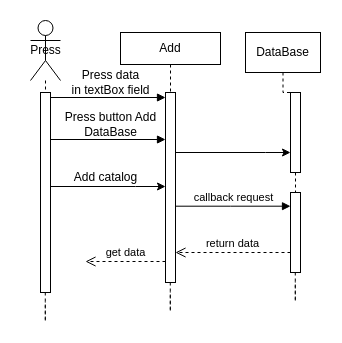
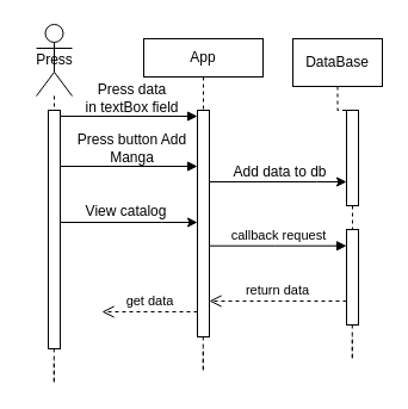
  <mxCell id="0" />
  <mxCell id="1" parent="0" />
  <mxCell id="2" style="edgeStyle=orthogonalEdgeStyle;rounded=0;orthogonalLoop=1;jettySize=auto;html=1;endArrow=none;endFill=0;dashed=1;" parent="1" source="3" target="6" edge="1"><mxGeometry relative="1" as="geometry"><Array as="points"><mxPoint x="45" y="132" /><mxPoint x="45" y="132" /></Array></mxGeometry></mxCell>
  <mxCell id="3" value="" style="shape=umlActor;verticalLabelPosition=bottom;verticalAlign=top;html=1;outlineConnect=0;" parent="1" vertex="1"><mxGeometry x="30" y="20" width="30" height="60" as="geometry" /></mxCell>
  <mxCell id="4" style="edgeStyle=orthogonalEdgeStyle;rounded=0;orthogonalLoop=1;jettySize=auto;html=1;curved=0;endArrow=block;endFill=1;" parent="1" edge="1"><mxGeometry relative="1" as="geometry"><mxPoint x="50" y="139" as="sourcePoint" /><mxPoint x="165" y="139" as="targetPoint" /></mxGeometry></mxCell>
  <mxCell id="5" style="edgeStyle=orthogonalEdgeStyle;rounded=0;orthogonalLoop=1;jettySize=auto;html=1;curved=0;" parent="1" edge="1"><mxGeometry relative="1" as="geometry"><mxPoint x="50" y="186" as="sourcePoint" /><mxPoint x="165" y="186" as="targetPoint" /><Array as="points"><mxPoint x="135" y="186" /><mxPoint x="135" y="186" /></Array></mxGeometry></mxCell>
  <mxCell id="6" value="" style="html=1;points=[[0,0,0,0,5],[0,1,0,0,-5],[1,0,0,0,5],[1,1,0,0,-5]];perimeter=orthogonalPerimeter;outlineConnect=0;targetShapes=umlLifeline;portConstraint=eastwest;newEdgeStyle={&quot;curved&quot;:0,&quot;rounded&quot;:0};" parent="1" vertex="1"><mxGeometry x="40" y="92" width="10" height="200" as="geometry" /></mxCell>
  <mxCell id="7" value="Press" style="text;html=1;align=center;verticalAlign=middle;resizable=0;points=[];autosize=1;strokeColor=none;fillColor=none;" parent="1" vertex="1"><mxGeometry x="20" y="35" width="50" height="30" as="geometry" /></mxCell>
  <mxCell id="8" style="edgeStyle=orthogonalEdgeStyle;rounded=0;orthogonalLoop=1;jettySize=auto;html=1;curved=0;" parent="1" source="9" target="21" edge="1"><mxGeometry relative="1" as="geometry"><mxPoint x="285" y="167" as="targetPoint" /><Array as="points"><mxPoint x="265" y="152" /><mxPoint x="265" y="152" /></Array></mxGeometry></mxCell>
  <mxCell id="9" value="" style="html=1;points=[[0,0,0,0,5],[0,1,0,0,-5],[1,0,0,0,5],[1,1,0,0,-5]];perimeter=orthogonalPerimeter;outlineConnect=0;targetShapes=umlLifeline;portConstraint=eastwest;newEdgeStyle={&quot;curved&quot;:0,&quot;rounded&quot;:0};" parent="1" vertex="1"><mxGeometry x="165" y="92" width="10" height="190" as="geometry" /></mxCell>
  <mxCell id="10" style="edgeStyle=orthogonalEdgeStyle;rounded=0;orthogonalLoop=1;jettySize=auto;html=1;curved=0;exitX=1;exitY=0;exitDx=0;exitDy=5;exitPerimeter=0;entryX=0;entryY=0;entryDx=0;entryDy=5;entryPerimeter=0;endArrow=block;endFill=1;" parent="1" source="6" target="9" edge="1"><mxGeometry relative="1" as="geometry" /></mxCell>
  <mxCell id="11" value="Press data&lt;div&gt;in textBox field&lt;/div&gt;" style="text;html=1;align=center;verticalAlign=middle;resizable=0;points=[];autosize=1;strokeColor=none;fillColor=none;" parent="1" vertex="1"><mxGeometry x="60" y="62" width="100" height="40" as="geometry" /></mxCell>
  <mxCell id="12" style="edgeStyle=orthogonalEdgeStyle;rounded=0;orthogonalLoop=1;jettySize=auto;html=1;endArrow=none;endFill=0;dashed=1;" parent="1" source="13" target="9" edge="1"><mxGeometry relative="1" as="geometry"><Array as="points"><mxPoint x="170" y="112" /><mxPoint x="170" y="112" /></Array></mxGeometry></mxCell>
- <mxCell id="13" value="Add" style="html=1;whiteSpace=wrap;" parent="1" vertex="1"><mxGeometry x="120" y="32" width="100" height="32" as="geometry" /></mxCell>
- <mxCell id="14" value="Press button Add&lt;div&gt;DataBase&lt;/div&gt;" style="text;html=1;align=center;verticalAlign=middle;resizable=0;points=[];autosize=1;strokeColor=none;fillColor=none;" parent="1" vertex="1"><mxGeometry x="55" y="104" width="110" height="40" as="geometry" /></mxCell>
+ <mxCell id="13" value="App" style="html=1;whiteSpace=wrap;" parent="1" vertex="1"><mxGeometry x="120" y="32" width="100" height="32" as="geometry" /></mxCell>
+ <mxCell id="14" value="Press button Add&lt;div&gt;Manga&lt;/div&gt;" style="text;html=1;align=center;verticalAlign=middle;resizable=0;points=[];autosize=1;strokeColor=none;fillColor=none;" parent="1" vertex="1"><mxGeometry x="55" y="104" width="110" height="40" as="geometry" /></mxCell>
  <mxCell id="15" style="edgeStyle=orthogonalEdgeStyle;rounded=0;orthogonalLoop=1;jettySize=auto;html=1;endArrow=none;endFill=0;dashed=1;" parent="1" edge="1"><mxGeometry relative="1" as="geometry"><mxPoint x="44.79" y="292" as="sourcePoint" /><mxPoint x="44.79" y="301" as="targetPoint" /><Array as="points"><mxPoint x="44.79" y="321" /><mxPoint x="44.79" y="321" /></Array></mxGeometry></mxCell>
  <mxCell id="16" value="" style="html=1;points=[[0,0,0,0,5],[0,1,0,0,-5],[1,0,0,0,5],[1,1,0,0,-5]];perimeter=orthogonalPerimeter;outlineConnect=0;targetShapes=umlLifeline;portConstraint=eastwest;newEdgeStyle={&quot;curved&quot;:0,&quot;rounded&quot;:0};direction=east;" parent="1" vertex="1"><mxGeometry x="290" y="192" width="10" height="80" as="geometry" /></mxCell>
  <mxCell id="17" value="callback request" style="html=1;verticalAlign=bottom;endArrow=block;curved=0;rounded=0;" parent="1" edge="1"><mxGeometry relative="1" as="geometry"><mxPoint x="175" y="205.7" as="sourcePoint" /><mxPoint x="290" y="205.7" as="targetPoint" /><Array as="points"><mxPoint x="230" y="205.7" /></Array></mxGeometry></mxCell>
  <mxCell id="18" value="return data" style="html=1;verticalAlign=bottom;endArrow=open;dashed=1;endSize=8;curved=0;rounded=0;exitX=0;exitY=1;exitDx=0;exitDy=-5;exitPerimeter=0;" parent="1" edge="1"><mxGeometry relative="1" as="geometry"><mxPoint x="175" y="252" as="targetPoint" /><mxPoint x="290" y="252" as="sourcePoint" /></mxGeometry></mxCell>
  <mxCell id="19" style="edgeStyle=orthogonalEdgeStyle;rounded=0;orthogonalLoop=1;jettySize=auto;html=1;dashed=1;endArrow=none;endFill=0;" parent="1" source="20" edge="1"><mxGeometry relative="1" as="geometry"><mxPoint x="295" y="92" as="targetPoint" /></mxGeometry></mxCell>
  <mxCell id="20" value="DataBase" style="html=1;whiteSpace=wrap;" parent="1" vertex="1"><mxGeometry x="245" y="32" width="75" height="40" as="geometry" /></mxCell>
  <mxCell id="21" value="" style="html=1;points=[[0,0,0,0,5],[0,1,0,0,-5],[1,0,0,0,5],[1,1,0,0,-5]];perimeter=orthogonalPerimeter;outlineConnect=0;targetShapes=umlLifeline;portConstraint=eastwest;newEdgeStyle={&quot;curved&quot;:0,&quot;rounded&quot;:0};" parent="1" vertex="1"><mxGeometry x="290" y="92" width="10" height="80" as="geometry" /></mxCell>
+ <mxCell id="22" value="Add data to db" style="text;html=1;align=center;verticalAlign=middle;resizable=0;points=[];autosize=1;strokeColor=none;fillColor=none;" parent="1" vertex="1"><mxGeometry x="184" y="129" width="100" height="30" as="geometry" /></mxCell>
  <mxCell id="23" style="edgeStyle=orthogonalEdgeStyle;rounded=0;orthogonalLoop=1;jettySize=auto;html=1;endArrow=none;endFill=0;dashed=1;" parent="1" edge="1"><mxGeometry relative="1" as="geometry"><mxPoint x="294.88" y="172" as="sourcePoint" /><mxPoint x="295" y="192" as="targetPoint" /><Array as="points"><mxPoint x="294.88" y="192" /><mxPoint x="294.88" y="192" /></Array></mxGeometry></mxCell>
  <mxCell id="24" style="edgeStyle=orthogonalEdgeStyle;rounded=0;orthogonalLoop=1;jettySize=auto;html=1;endArrow=none;endFill=0;dashed=1;" parent="1" edge="1"><mxGeometry relative="1" as="geometry"><mxPoint x="294.79" y="272" as="sourcePoint" /><mxPoint x="294.79" y="281" as="targetPoint" /><Array as="points"><mxPoint x="294.79" y="301" /><mxPoint x="294.79" y="301" /></Array></mxGeometry></mxCell>
- <mxCell id="25" value="Add catalog" style="text;html=1;align=center;verticalAlign=middle;resizable=0;points=[];autosize=1;strokeColor=none;fillColor=none;" parent="1" vertex="1"><mxGeometry x="60" y="162" width="90" height="30" as="geometry" /></mxCell>
+ <mxCell id="25" value="View catalog" style="text;html=1;align=center;verticalAlign=middle;resizable=0;points=[];autosize=1;strokeColor=none;fillColor=none;" parent="1" vertex="1"><mxGeometry x="60" y="162" width="90" height="30" as="geometry" /></mxCell>
  <mxCell id="26" value="get data" style="html=1;verticalAlign=bottom;endArrow=open;dashed=1;endSize=8;curved=0;rounded=0;exitX=0;exitY=1;exitDx=0;exitDy=-5;exitPerimeter=0;" parent="1" edge="1"><mxGeometry relative="1" as="geometry"><mxPoint x="85" y="261" as="targetPoint" /><mxPoint x="165" y="261" as="sourcePoint" /></mxGeometry></mxCell>
  <mxCell id="27" style="edgeStyle=orthogonalEdgeStyle;rounded=0;orthogonalLoop=1;jettySize=auto;html=1;endArrow=none;endFill=0;dashed=1;" parent="1" edge="1"><mxGeometry relative="1" as="geometry"><mxPoint x="169.79" y="282" as="sourcePoint" /><mxPoint x="169.79" y="291" as="targetPoint" /><Array as="points"><mxPoint x="169.79" y="311" /><mxPoint x="169.79" y="311" /></Array></mxGeometry></mxCell>
